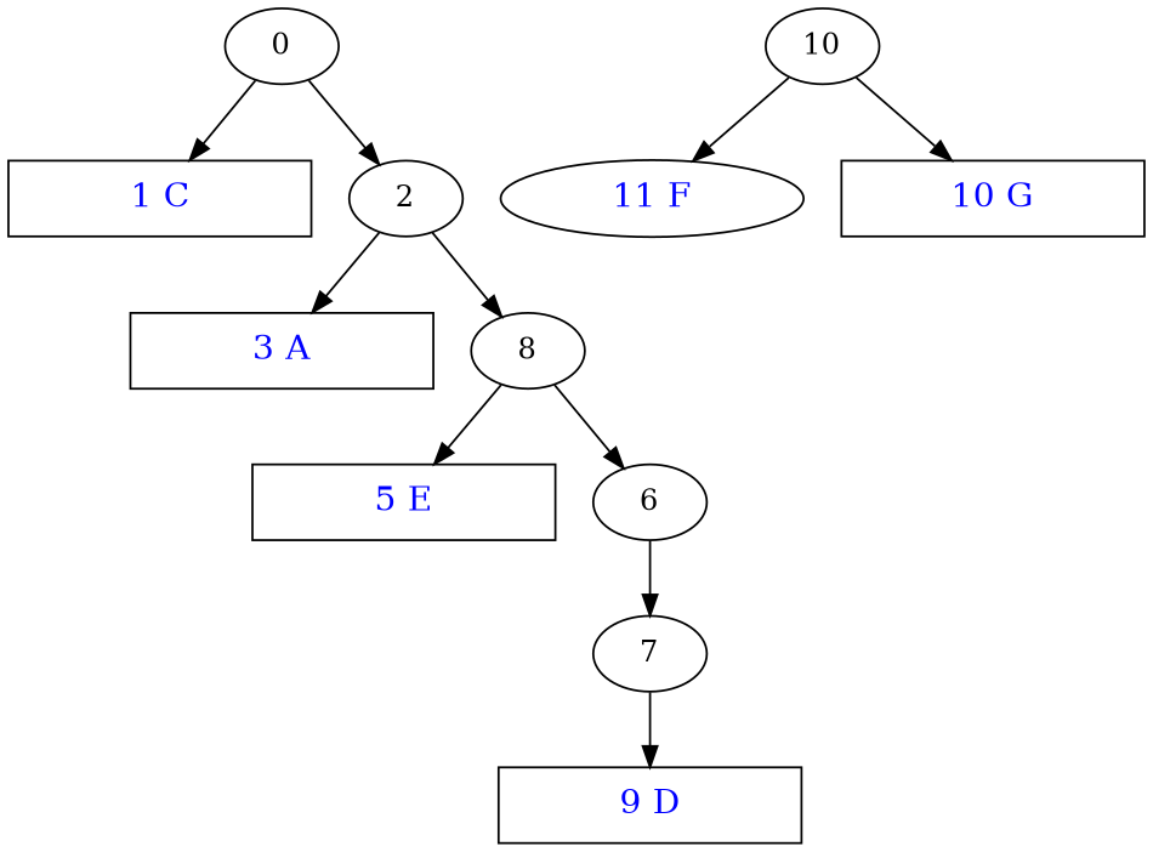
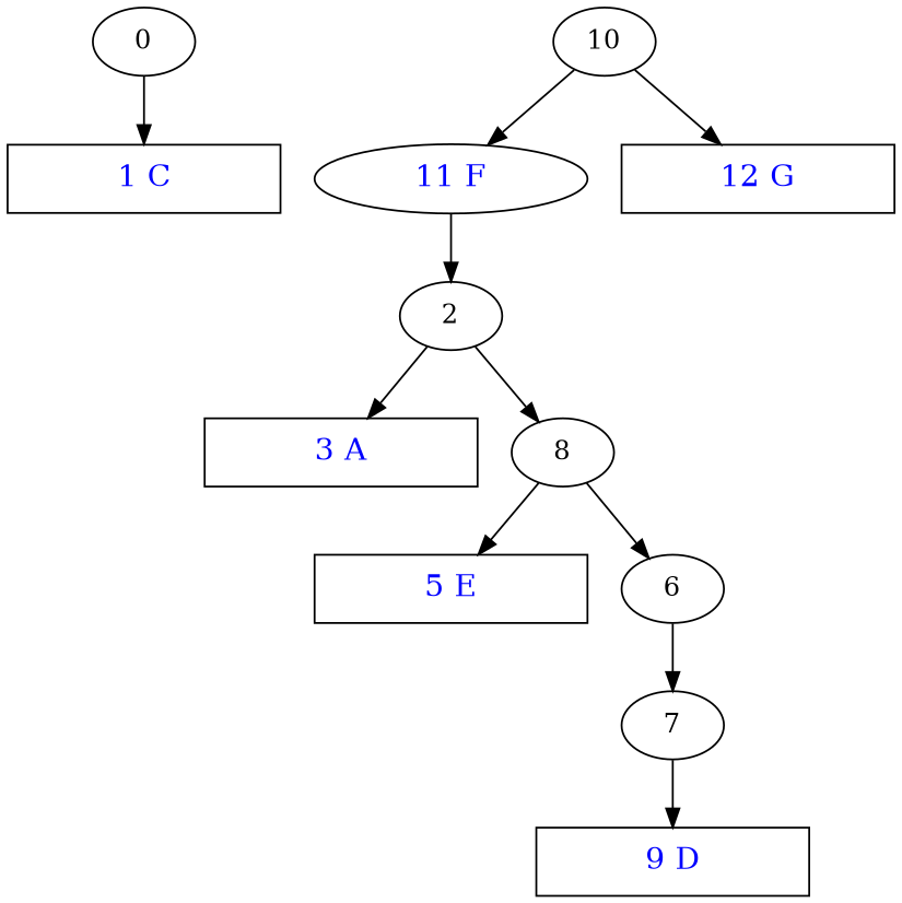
  digraph {
    n1 [fontcolor=blue fontsize=16 label="1 C" shape=box width=2]
    0
    2
    n4 [fontcolor=blue fontsize=16 label="3 A" shape=box width=2]
    n5 [label=8]
    n6 [fontcolor=blue fontsize=16 label="5 E" shape=box width=2]
    6
    7
    n9 [fontcolor=blue fontsize=16 label="9 D" shape=box width=2]
    10
    n11 [fontcolor=blue fontsize=16 label="11 F" shape=ellipse width=2]
-   n12 [fontcolor=blue fontsize=16 label="10 G" shape=box width=2]
+   n12 [fontcolor=blue fontsize=16 label="12 G" shape=box width=2]
    0 -> n1
-   0 -> 2
+   n11 -> 2
    2 -> n4
    2 -> n5
    n5 -> n6
    n5 -> 6
    6 -> 7
    7 -> n9
    10 -> n11
    10 -> n12
  }
